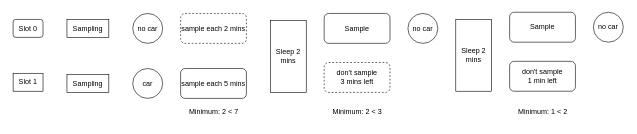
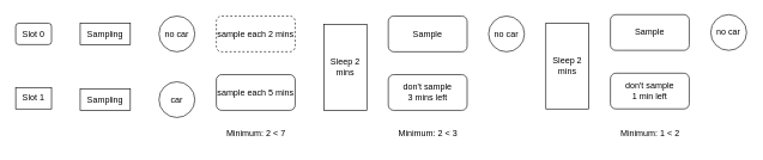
  <mxCell id="0" />
  <mxCell id="1" parent="0" />
  <mxCell id="2" value="Slot 0" style="rounded=1;whiteSpace=wrap;html=1;" parent="1" vertex="1"><mxGeometry x="20" y="32" width="50" height="30" as="geometry" /></mxCell>
  <mxCell id="3" value="Slot 1" style="whiteSpace=wrap;html=1;rounded=0;" parent="1" vertex="1"><mxGeometry x="20" y="122" width="50" height="30" as="geometry" /></mxCell>
  <mxCell id="4" value="Sampling" style="rounded=0;whiteSpace=wrap;html=1;" parent="1" vertex="1"><mxGeometry x="110" y="32" width="70" height="30" as="geometry" /></mxCell>
  <mxCell id="5" value="Sampling" style="rounded=0;whiteSpace=wrap;html=1;" parent="1" vertex="1"><mxGeometry x="110" y="124" width="70" height="30" as="geometry" /></mxCell>
  <mxCell id="6" value="no car" style="ellipse;whiteSpace=wrap;html=1;aspect=fixed;" parent="1" vertex="1"><mxGeometry x="220" y="22" width="50" height="50" as="geometry" /></mxCell>
  <mxCell id="7" value="sample each 2 mins" style="rounded=1;whiteSpace=wrap;html=1;dashed=1;" parent="1" vertex="1"><mxGeometry x="300" y="22" width="110" height="50" as="geometry" /></mxCell>
  <mxCell id="8" value="car" style="ellipse;whiteSpace=wrap;html=1;aspect=fixed;" parent="1" vertex="1"><mxGeometry x="220" y="114" width="50" height="50" as="geometry" /></mxCell>
- <mxCell id="9" value="sample each 5 mins" style="rounded=1;whiteSpace=wrap;html=1;" parent="1" vertex="1"><mxGeometry x="300" y="114" width="110" height="50" as="geometry" /></mxCell>
+ <mxCell id="9" value="sample each 5 mins" style="rounded=1;whiteSpace=wrap;html=1;" parent="1" vertex="1"><mxGeometry x="300" y="104" width="110" height="50" as="geometry" /></mxCell>
  <mxCell id="10" value="Sleep 2 mins" style="rounded=0;whiteSpace=wrap;html=1;direction=south;" parent="1" vertex="1"><mxGeometry x="450" y="34" width="60" height="120" as="geometry" /></mxCell>
  <mxCell id="11" value="Sample" style="rounded=1;whiteSpace=wrap;html=1;" parent="1" vertex="1"><mxGeometry x="540" y="22" width="110" height="50" as="geometry" /></mxCell>
  <mxCell id="12" value="no car" style="ellipse;whiteSpace=wrap;html=1;aspect=fixed;" parent="1" vertex="1"><mxGeometry x="680" y="22" width="50" height="50" as="geometry" /></mxCell>
- <mxCell id="13" value="don't sample&lt;br&gt;3 mins left" style="rounded=1;whiteSpace=wrap;html=1;dashed=1;" parent="1" vertex="1"><mxGeometry x="540" y="104" width="110" height="50" as="geometry" /></mxCell>
+ <mxCell id="13" value="don't sample&lt;br&gt;3 mins left" style="rounded=1;whiteSpace=wrap;html=1;" parent="1" vertex="1"><mxGeometry x="540" y="104" width="110" height="50" as="geometry" /></mxCell>
  <mxCell id="14" value="Sleep 2 mins" style="rounded=0;whiteSpace=wrap;html=1;direction=south;" parent="1" vertex="1"><mxGeometry x="760" y="32" width="60" height="120" as="geometry" /></mxCell>
  <mxCell id="15" value="Sample" style="rounded=1;whiteSpace=wrap;html=1;" parent="1" vertex="1"><mxGeometry x="850" y="20" width="110" height="50" as="geometry" /></mxCell>
  <mxCell id="16" value="no car" style="ellipse;whiteSpace=wrap;html=1;aspect=fixed;" parent="1" vertex="1"><mxGeometry x="990" y="20" width="50" height="50" as="geometry" /></mxCell>
  <mxCell id="17" value="don't sample&lt;br&gt;1 min left" style="rounded=1;whiteSpace=wrap;html=1;" parent="1" vertex="1"><mxGeometry x="850" y="102" width="110" height="50" as="geometry" /></mxCell>
  <mxCell id="18" value="Minimum: 2 &amp;lt; 3" style="text;html=1;align=center;verticalAlign=middle;resizable=0;points=[];autosize=1;strokeColor=none;fillColor=none;" parent="1" vertex="1"><mxGeometry x="540" y="172" width="110" height="30" as="geometry" /></mxCell>
  <mxCell id="19" value="Minimum: 1 &amp;lt; 2" style="text;html=1;align=center;verticalAlign=middle;resizable=0;points=[];autosize=1;strokeColor=none;fillColor=none;" parent="1" vertex="1"><mxGeometry x="850" y="172" width="110" height="30" as="geometry" /></mxCell>
  <mxCell id="20" value="Minimum: 2 &amp;lt; 7" style="text;html=1;align=center;verticalAlign=middle;resizable=0;points=[];autosize=1;strokeColor=none;fillColor=none;" parent="1" vertex="1"><mxGeometry x="300" y="172" width="110" height="30" as="geometry" /></mxCell>
